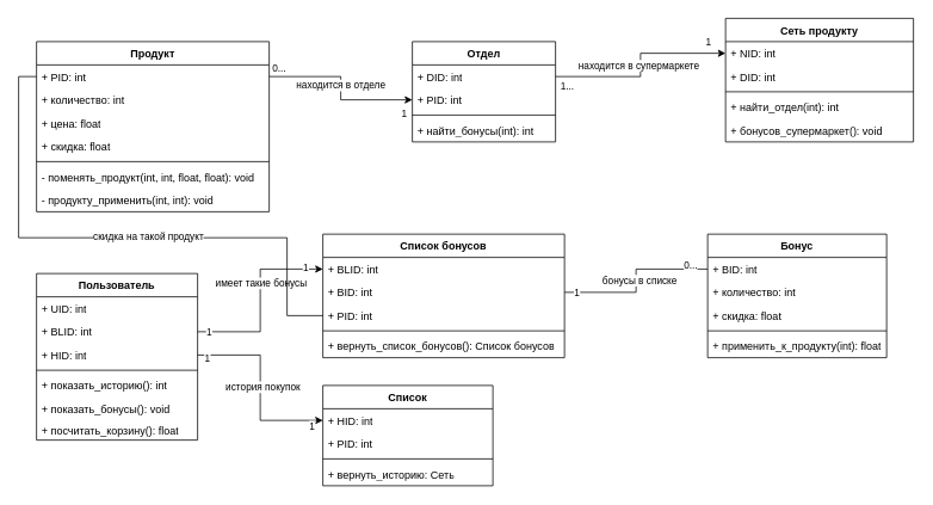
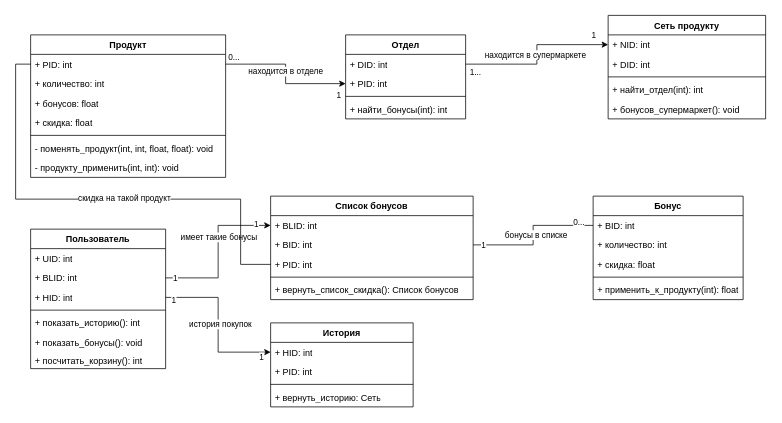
  <mxCell id="0" />
  <mxCell id="1" parent="0" />
  <mxCell id="2" value="Продукт" style="swimlane;fontStyle=1;align=center;verticalAlign=top;childLayout=stackLayout;horizontal=1;startSize=26;horizontalStack=0;resizeParent=1;resizeParentMax=0;resizeLast=0;collapsible=1;marginBottom=0;whiteSpace=wrap;html=1;" vertex="1" parent="1"><mxGeometry x="40" y="46" width="260" height="190" as="geometry" /></mxCell>
  <mxCell id="3" value="+ PID: int" style="text;strokeColor=none;fillColor=none;align=left;verticalAlign=top;spacingLeft=4;spacingRight=4;overflow=hidden;rotatable=0;points=[[0,0.5],[1,0.5]];portConstraint=eastwest;whiteSpace=wrap;html=1;" vertex="1" parent="2"><mxGeometry y="26" width="260" height="26" as="geometry" /></mxCell>
  <mxCell id="4" value="+ количество: int" style="text;strokeColor=none;fillColor=none;align=left;verticalAlign=top;spacingLeft=4;spacingRight=4;overflow=hidden;rotatable=0;points=[[0,0.5],[1,0.5]];portConstraint=eastwest;whiteSpace=wrap;html=1;" vertex="1" parent="2"><mxGeometry y="52" width="260" height="26" as="geometry" /></mxCell>
- <mxCell id="5" value="+ цена: float" style="text;strokeColor=none;fillColor=none;align=left;verticalAlign=top;spacingLeft=4;spacingRight=4;overflow=hidden;rotatable=0;points=[[0,0.5],[1,0.5]];portConstraint=eastwest;whiteSpace=wrap;html=1;" vertex="1" parent="2"><mxGeometry y="78" width="260" height="26" as="geometry" /></mxCell>
+ <mxCell id="5" value="+ бонусов: float" style="text;strokeColor=none;fillColor=none;align=left;verticalAlign=top;spacingLeft=4;spacingRight=4;overflow=hidden;rotatable=0;points=[[0,0.5],[1,0.5]];portConstraint=eastwest;whiteSpace=wrap;html=1;" vertex="1" parent="2"><mxGeometry y="78" width="260" height="26" as="geometry" /></mxCell>
  <mxCell id="6" value="+ скидка: float" style="text;strokeColor=none;fillColor=none;align=left;verticalAlign=top;spacingLeft=4;spacingRight=4;overflow=hidden;rotatable=0;points=[[0,0.5],[1,0.5]];portConstraint=eastwest;whiteSpace=wrap;html=1;" vertex="1" parent="2"><mxGeometry y="104" width="260" height="26" as="geometry" /></mxCell>
  <mxCell id="7" value="" style="line;strokeWidth=1;fillColor=none;align=left;verticalAlign=middle;spacingTop=-1;spacingLeft=3;spacingRight=3;rotatable=0;labelPosition=right;points=[];portConstraint=eastwest;strokeColor=inherit;" vertex="1" parent="2"><mxGeometry y="130" width="260" height="8" as="geometry" /></mxCell>
  <mxCell id="8" value="- поменять_продукт(int, int, float, float): void" style="text;strokeColor=none;fillColor=none;align=left;verticalAlign=top;spacingLeft=4;spacingRight=4;overflow=hidden;rotatable=0;points=[[0,0.5],[1,0.5]];portConstraint=eastwest;whiteSpace=wrap;html=1;" vertex="1" parent="2"><mxGeometry y="138" width="260" height="26" as="geometry" /></mxCell>
  <mxCell id="9" value="- продукту_применить(int, int): void" style="text;strokeColor=none;fillColor=none;align=left;verticalAlign=top;spacingLeft=4;spacingRight=4;overflow=hidden;rotatable=0;points=[[0,0.5],[1,0.5]];portConstraint=eastwest;whiteSpace=wrap;html=1;" vertex="1" parent="2"><mxGeometry y="164" width="260" height="26" as="geometry" /></mxCell>
  <mxCell id="10" value="Отдел" style="swimlane;fontStyle=1;align=center;verticalAlign=top;childLayout=stackLayout;horizontal=1;startSize=26;horizontalStack=0;resizeParent=1;resizeParentMax=0;resizeLast=0;collapsible=1;marginBottom=0;whiteSpace=wrap;html=1;" vertex="1" parent="1"><mxGeometry x="460" y="46" width="160" height="112" as="geometry" /></mxCell>
  <mxCell id="11" value="+ DID: int" style="text;strokeColor=none;fillColor=none;align=left;verticalAlign=top;spacingLeft=4;spacingRight=4;overflow=hidden;rotatable=0;points=[[0,0.5],[1,0.5]];portConstraint=eastwest;whiteSpace=wrap;html=1;" vertex="1" parent="10"><mxGeometry y="26" width="160" height="26" as="geometry" /></mxCell>
  <mxCell id="12" value="+ PID: int" style="text;strokeColor=none;fillColor=none;align=left;verticalAlign=top;spacingLeft=4;spacingRight=4;overflow=hidden;rotatable=0;points=[[0,0.5],[1,0.5]];portConstraint=eastwest;whiteSpace=wrap;html=1;" vertex="1" parent="10"><mxGeometry y="52" width="160" height="26" as="geometry" /></mxCell>
  <mxCell id="13" value="" style="line;strokeWidth=1;fillColor=none;align=left;verticalAlign=middle;spacingTop=-1;spacingLeft=3;spacingRight=3;rotatable=0;labelPosition=right;points=[];portConstraint=eastwest;strokeColor=inherit;" vertex="1" parent="10"><mxGeometry y="78" width="160" height="8" as="geometry" /></mxCell>
  <mxCell id="14" value="+ найти_бонусы(int): int" style="text;strokeColor=none;fillColor=none;align=left;verticalAlign=top;spacingLeft=4;spacingRight=4;overflow=hidden;rotatable=0;points=[[0,0.5],[1,0.5]];portConstraint=eastwest;whiteSpace=wrap;html=1;" vertex="1" parent="10"><mxGeometry y="86" width="160" height="26" as="geometry" /></mxCell>
  <mxCell id="15" value="Сеть продукту" style="swimlane;fontStyle=1;align=center;verticalAlign=top;childLayout=stackLayout;horizontal=1;startSize=26;horizontalStack=0;resizeParent=1;resizeParentMax=0;resizeLast=0;collapsible=1;marginBottom=0;whiteSpace=wrap;html=1;" vertex="1" parent="1"><mxGeometry x="810" y="20" width="210" height="138" as="geometry" /></mxCell>
  <mxCell id="16" value="+ NID: int" style="text;strokeColor=none;fillColor=none;align=left;verticalAlign=top;spacingLeft=4;spacingRight=4;overflow=hidden;rotatable=0;points=[[0,0.5],[1,0.5]];portConstraint=eastwest;whiteSpace=wrap;html=1;" vertex="1" parent="15"><mxGeometry y="26" width="210" height="26" as="geometry" /></mxCell>
  <mxCell id="17" value="+ DID: int" style="text;strokeColor=none;fillColor=none;align=left;verticalAlign=top;spacingLeft=4;spacingRight=4;overflow=hidden;rotatable=0;points=[[0,0.5],[1,0.5]];portConstraint=eastwest;whiteSpace=wrap;html=1;" vertex="1" parent="15"><mxGeometry y="52" width="210" height="26" as="geometry" /></mxCell>
  <mxCell id="18" value="" style="line;strokeWidth=1;fillColor=none;align=left;verticalAlign=middle;spacingTop=-1;spacingLeft=3;spacingRight=3;rotatable=0;labelPosition=right;points=[];portConstraint=eastwest;strokeColor=inherit;" vertex="1" parent="15"><mxGeometry y="78" width="210" height="8" as="geometry" /></mxCell>
  <mxCell id="19" value="+ найти_отдел(int): int" style="text;strokeColor=none;fillColor=none;align=left;verticalAlign=top;spacingLeft=4;spacingRight=4;overflow=hidden;rotatable=0;points=[[0,0.5],[1,0.5]];portConstraint=eastwest;whiteSpace=wrap;html=1;" vertex="1" parent="15"><mxGeometry y="86" width="210" height="26" as="geometry" /></mxCell>
  <mxCell id="20" value="+ бонусов_супермаркет(): void" style="text;strokeColor=none;fillColor=none;align=left;verticalAlign=top;spacingLeft=4;spacingRight=4;overflow=hidden;rotatable=0;points=[[0,0.5],[1,0.5]];portConstraint=eastwest;whiteSpace=wrap;html=1;" vertex="1" parent="15"><mxGeometry y="112" width="210" height="26" as="geometry" /></mxCell>
  <mxCell id="21" value="Пользователь" style="swimlane;fontStyle=1;align=center;verticalAlign=top;childLayout=stackLayout;horizontal=1;startSize=26;horizontalStack=0;resizeParent=1;resizeParentMax=0;resizeLast=0;collapsible=1;marginBottom=0;whiteSpace=wrap;html=1;" vertex="1" parent="1"><mxGeometry x="40" y="305" width="180" height="186" as="geometry" /></mxCell>
  <mxCell id="22" value="+ UID: int" style="text;strokeColor=none;fillColor=none;align=left;verticalAlign=top;spacingLeft=4;spacingRight=4;overflow=hidden;rotatable=0;points=[[0,0.5],[1,0.5]];portConstraint=eastwest;whiteSpace=wrap;html=1;" vertex="1" parent="21"><mxGeometry y="26" width="180" height="26" as="geometry" /></mxCell>
  <mxCell id="23" value="+ BLID: int" style="text;strokeColor=none;fillColor=none;align=left;verticalAlign=top;spacingLeft=4;spacingRight=4;overflow=hidden;rotatable=0;points=[[0,0.5],[1,0.5]];portConstraint=eastwest;whiteSpace=wrap;html=1;" vertex="1" parent="21"><mxGeometry y="52" width="180" height="26" as="geometry" /></mxCell>
  <mxCell id="24" value="+ HID: int" style="text;strokeColor=none;fillColor=none;align=left;verticalAlign=top;spacingLeft=4;spacingRight=4;overflow=hidden;rotatable=0;points=[[0,0.5],[1,0.5]];portConstraint=eastwest;whiteSpace=wrap;html=1;" vertex="1" parent="21"><mxGeometry y="78" width="180" height="26" as="geometry" /></mxCell>
  <mxCell id="25" value="" style="line;strokeWidth=1;fillColor=none;align=left;verticalAlign=middle;spacingTop=-1;spacingLeft=3;spacingRight=3;rotatable=0;labelPosition=right;points=[];portConstraint=eastwest;strokeColor=inherit;" vertex="1" parent="21"><mxGeometry y="104" width="180" height="8" as="geometry" /></mxCell>
  <mxCell id="26" value="+ показать_историю(): int" style="text;strokeColor=none;fillColor=none;align=left;verticalAlign=top;spacingLeft=4;spacingRight=4;overflow=hidden;rotatable=0;points=[[0,0.5],[1,0.5]];portConstraint=eastwest;whiteSpace=wrap;html=1;" vertex="1" parent="21"><mxGeometry y="112" width="180" height="26" as="geometry" /></mxCell>
  <mxCell id="27" value="+ показать_бонусы(): void" style="text;strokeColor=none;fillColor=none;align=left;verticalAlign=top;spacingLeft=4;spacingRight=4;overflow=hidden;rotatable=0;points=[[0,0.5],[1,0.5]];portConstraint=eastwest;whiteSpace=wrap;html=1;" vertex="1" parent="21"><mxGeometry y="138" width="180" height="24" as="geometry" /></mxCell>
- <mxCell id="28" value="+ посчитать_корзину(): float" style="text;strokeColor=none;fillColor=none;align=left;verticalAlign=top;spacingLeft=4;spacingRight=4;overflow=hidden;rotatable=0;points=[[0,0.5],[1,0.5]];portConstraint=eastwest;whiteSpace=wrap;html=1;" vertex="1" parent="21"><mxGeometry y="162" width="180" height="24" as="geometry" /></mxCell>
- <mxCell id="29" value="Список" style="swimlane;fontStyle=1;align=center;verticalAlign=top;childLayout=stackLayout;horizontal=1;startSize=26;horizontalStack=0;resizeParent=1;resizeParentMax=0;resizeLast=0;collapsible=1;marginBottom=0;whiteSpace=wrap;html=1;" vertex="1" parent="1"><mxGeometry x="360" y="430" width="190" height="112" as="geometry" /></mxCell>
+ <mxCell id="28" value="+ посчитать_корзину(): int" style="text;strokeColor=none;fillColor=none;align=left;verticalAlign=top;spacingLeft=4;spacingRight=4;overflow=hidden;rotatable=0;points=[[0,0.5],[1,0.5]];portConstraint=eastwest;whiteSpace=wrap;html=1;" vertex="1" parent="21"><mxGeometry y="162" width="180" height="24" as="geometry" /></mxCell>
+ <mxCell id="29" value="История" style="swimlane;fontStyle=1;align=center;verticalAlign=top;childLayout=stackLayout;horizontal=1;startSize=26;horizontalStack=0;resizeParent=1;resizeParentMax=0;resizeLast=0;collapsible=1;marginBottom=0;whiteSpace=wrap;html=1;" vertex="1" parent="1"><mxGeometry x="360" y="430" width="190" height="112" as="geometry" /></mxCell>
  <mxCell id="30" value="+ HID: int" style="text;strokeColor=none;fillColor=none;align=left;verticalAlign=top;spacingLeft=4;spacingRight=4;overflow=hidden;rotatable=0;points=[[0,0.5],[1,0.5]];portConstraint=eastwest;whiteSpace=wrap;html=1;" vertex="1" parent="29"><mxGeometry y="26" width="190" height="26" as="geometry" /></mxCell>
  <mxCell id="31" value="+ PID: int" style="text;strokeColor=none;fillColor=none;align=left;verticalAlign=top;spacingLeft=4;spacingRight=4;overflow=hidden;rotatable=0;points=[[0,0.5],[1,0.5]];portConstraint=eastwest;whiteSpace=wrap;html=1;" vertex="1" parent="29"><mxGeometry y="52" width="190" height="26" as="geometry" /></mxCell>
  <mxCell id="32" value="" style="line;strokeWidth=1;fillColor=none;align=left;verticalAlign=middle;spacingTop=-1;spacingLeft=3;spacingRight=3;rotatable=0;labelPosition=right;points=[];portConstraint=eastwest;strokeColor=inherit;" vertex="1" parent="29"><mxGeometry y="78" width="190" height="8" as="geometry" /></mxCell>
  <mxCell id="33" value="+ вернуть_историю: Сеть" style="text;strokeColor=none;fillColor=none;align=left;verticalAlign=top;spacingLeft=4;spacingRight=4;overflow=hidden;rotatable=0;points=[[0,0.5],[1,0.5]];portConstraint=eastwest;whiteSpace=wrap;html=1;" vertex="1" parent="29"><mxGeometry y="86" width="190" height="26" as="geometry" /></mxCell>
  <mxCell id="34" value="Список бонусов" style="swimlane;fontStyle=1;align=center;verticalAlign=top;childLayout=stackLayout;horizontal=1;startSize=26;horizontalStack=0;resizeParent=1;resizeParentMax=0;resizeLast=0;collapsible=1;marginBottom=0;whiteSpace=wrap;html=1;" vertex="1" parent="1"><mxGeometry x="360" y="261" width="270" height="138" as="geometry" /></mxCell>
  <mxCell id="35" value="+ BLID: int" style="text;strokeColor=none;fillColor=none;align=left;verticalAlign=top;spacingLeft=4;spacingRight=4;overflow=hidden;rotatable=0;points=[[0,0.5],[1,0.5]];portConstraint=eastwest;whiteSpace=wrap;html=1;" vertex="1" parent="34"><mxGeometry y="26" width="270" height="26" as="geometry" /></mxCell>
  <mxCell id="36" value="+ BID: int" style="text;strokeColor=none;fillColor=none;align=left;verticalAlign=top;spacingLeft=4;spacingRight=4;overflow=hidden;rotatable=0;points=[[0,0.5],[1,0.5]];portConstraint=eastwest;whiteSpace=wrap;html=1;" vertex="1" parent="34"><mxGeometry y="52" width="270" height="26" as="geometry" /></mxCell>
  <mxCell id="37" value="+ PID: int" style="text;strokeColor=none;fillColor=none;align=left;verticalAlign=top;spacingLeft=4;spacingRight=4;overflow=hidden;rotatable=0;points=[[0,0.5],[1,0.5]];portConstraint=eastwest;whiteSpace=wrap;html=1;" vertex="1" parent="34"><mxGeometry y="78" width="270" height="26" as="geometry" /></mxCell>
  <mxCell id="38" value="" style="line;strokeWidth=1;fillColor=none;align=left;verticalAlign=middle;spacingTop=-1;spacingLeft=3;spacingRight=3;rotatable=0;labelPosition=right;points=[];portConstraint=eastwest;strokeColor=inherit;" vertex="1" parent="34"><mxGeometry y="104" width="270" height="8" as="geometry" /></mxCell>
- <mxCell id="39" value="+ вернуть_список_бонусов(): Список бонусов" style="text;strokeColor=none;fillColor=none;align=left;verticalAlign=top;spacingLeft=4;spacingRight=4;overflow=hidden;rotatable=0;points=[[0,0.5],[1,0.5]];portConstraint=eastwest;whiteSpace=wrap;html=1;" vertex="1" parent="34"><mxGeometry y="112" width="270" height="26" as="geometry" /></mxCell>
+ <mxCell id="39" value="+ вернуть_список_скидка(): Список бонусов" style="text;strokeColor=none;fillColor=none;align=left;verticalAlign=top;spacingLeft=4;spacingRight=4;overflow=hidden;rotatable=0;points=[[0,0.5],[1,0.5]];portConstraint=eastwest;whiteSpace=wrap;html=1;" vertex="1" parent="34"><mxGeometry y="112" width="270" height="26" as="geometry" /></mxCell>
  <mxCell id="40" value="Бонус" style="swimlane;fontStyle=1;align=center;verticalAlign=top;childLayout=stackLayout;horizontal=1;startSize=26;horizontalStack=0;resizeParent=1;resizeParentMax=0;resizeLast=0;collapsible=1;marginBottom=0;whiteSpace=wrap;html=1;" vertex="1" parent="1"><mxGeometry x="790" y="261" width="200" height="138" as="geometry" /></mxCell>
  <mxCell id="41" value="+ BID: int" style="text;strokeColor=none;fillColor=none;align=left;verticalAlign=top;spacingLeft=4;spacingRight=4;overflow=hidden;rotatable=0;points=[[0,0.5],[1,0.5]];portConstraint=eastwest;whiteSpace=wrap;html=1;" vertex="1" parent="40"><mxGeometry y="26" width="200" height="26" as="geometry" /></mxCell>
  <mxCell id="42" value="+ количество: int" style="text;strokeColor=none;fillColor=none;align=left;verticalAlign=top;spacingLeft=4;spacingRight=4;overflow=hidden;rotatable=0;points=[[0,0.5],[1,0.5]];portConstraint=eastwest;whiteSpace=wrap;html=1;" vertex="1" parent="40"><mxGeometry y="52" width="200" height="26" as="geometry" /></mxCell>
  <mxCell id="43" value="+ скидка: float" style="text;strokeColor=none;fillColor=none;align=left;verticalAlign=top;spacingLeft=4;spacingRight=4;overflow=hidden;rotatable=0;points=[[0,0.5],[1,0.5]];portConstraint=eastwest;whiteSpace=wrap;html=1;" vertex="1" parent="40"><mxGeometry y="78" width="200" height="26" as="geometry" /></mxCell>
  <mxCell id="44" value="" style="line;strokeWidth=1;fillColor=none;align=left;verticalAlign=middle;spacingTop=-1;spacingLeft=3;spacingRight=3;rotatable=0;labelPosition=right;points=[];portConstraint=eastwest;strokeColor=inherit;" vertex="1" parent="40"><mxGeometry y="104" width="200" height="8" as="geometry" /></mxCell>
  <mxCell id="45" value="+ применить_к_продукту(int): float" style="text;strokeColor=none;fillColor=none;align=left;verticalAlign=top;spacingLeft=4;spacingRight=4;overflow=hidden;rotatable=0;points=[[0,0.5],[1,0.5]];portConstraint=eastwest;whiteSpace=wrap;html=1;" vertex="1" parent="40"><mxGeometry y="112" width="200" height="26" as="geometry" /></mxCell>
  <mxCell id="46" style="edgeStyle=orthogonalEdgeStyle;rounded=0;orthogonalLoop=1;jettySize=auto;html=1;entryX=0;entryY=0.5;entryDx=0;entryDy=0;" edge="1" parent="1" source="11" target="16"><mxGeometry relative="1" as="geometry" /></mxCell>
  <mxCell id="47" value="находится в супермаркете" style="edgeLabel;html=1;align=center;verticalAlign=middle;resizable=0;points=[];" vertex="1" connectable="0" parent="46"><mxGeometry x="-0.029" y="3" relative="1" as="geometry"><mxPoint y="-3" as="offset" /></mxGeometry></mxCell>
  <mxCell id="48" value="1..." style="edgeLabel;html=1;align=center;verticalAlign=middle;resizable=0;points=[];" vertex="1" connectable="0" parent="46"><mxGeometry x="-0.891" y="2" relative="1" as="geometry"><mxPoint y="12" as="offset" /></mxGeometry></mxCell>
  <mxCell id="49" value="1" style="edgeLabel;html=1;align=center;verticalAlign=middle;resizable=0;points=[];" vertex="1" connectable="0" parent="46"><mxGeometry x="0.859" relative="1" as="geometry"><mxPoint x="-5" y="-14" as="offset" /></mxGeometry></mxCell>
  <mxCell id="50" style="edgeStyle=orthogonalEdgeStyle;rounded=0;orthogonalLoop=1;jettySize=auto;html=1;entryX=0;entryY=0.5;entryDx=0;entryDy=0;" edge="1" parent="1" source="3" target="12"><mxGeometry relative="1" as="geometry" /></mxCell>
  <mxCell id="51" value="находится в отделе" style="edgeLabel;html=1;align=center;verticalAlign=middle;resizable=0;points=[];" vertex="1" connectable="0" parent="50"><mxGeometry x="-0.042" y="-1" relative="1" as="geometry"><mxPoint as="offset" /></mxGeometry></mxCell>
  <mxCell id="52" value="0..." style="edgeLabel;html=1;align=center;verticalAlign=middle;resizable=0;points=[];" vertex="1" connectable="0" parent="50"><mxGeometry x="-0.809" y="2" relative="1" as="geometry"><mxPoint x="-8" y="-8" as="offset" /></mxGeometry></mxCell>
  <mxCell id="53" value="1" style="edgeLabel;html=1;align=center;verticalAlign=middle;resizable=0;points=[];" vertex="1" connectable="0" parent="50"><mxGeometry x="0.686" y="-1" relative="1" as="geometry"><mxPoint x="19" y="13" as="offset" /></mxGeometry></mxCell>
  <mxCell id="54" style="edgeStyle=orthogonalEdgeStyle;rounded=0;orthogonalLoop=1;jettySize=auto;html=1;entryX=0;entryY=0.5;entryDx=0;entryDy=0;" edge="1" parent="1" source="23" target="35"><mxGeometry relative="1" as="geometry" /></mxCell>
  <mxCell id="55" value="имеет такие бонусы" style="edgeLabel;html=1;align=center;verticalAlign=middle;resizable=0;points=[];" vertex="1" connectable="0" parent="54"><mxGeometry x="-0.027" y="4" relative="1" as="geometry"><mxPoint x="4" y="-23" as="offset" /></mxGeometry></mxCell>
  <mxCell id="56" value="1" style="edgeLabel;html=1;align=center;verticalAlign=middle;resizable=0;points=[];" vertex="1" connectable="0" parent="54"><mxGeometry x="-0.884" relative="1" as="geometry"><mxPoint as="offset" /></mxGeometry></mxCell>
  <mxCell id="57" value="1" style="edgeLabel;html=1;align=center;verticalAlign=middle;resizable=0;points=[];" vertex="1" connectable="0" parent="54"><mxGeometry x="0.811" y="3" relative="1" as="geometry"><mxPoint as="offset" /></mxGeometry></mxCell>
  <mxCell id="58" style="edgeStyle=orthogonalEdgeStyle;rounded=0;orthogonalLoop=1;jettySize=auto;html=1;" edge="1" parent="1" source="24" target="30"><mxGeometry relative="1" as="geometry" /></mxCell>
  <mxCell id="59" value="история покупок" style="edgeLabel;html=1;align=center;verticalAlign=middle;resizable=0;points=[];" vertex="1" connectable="0" parent="58"><mxGeometry x="-0.016" y="2" relative="1" as="geometry"><mxPoint as="offset" /></mxGeometry></mxCell>
  <mxCell id="60" value="1" style="edgeLabel;html=1;align=center;verticalAlign=middle;resizable=0;points=[];" vertex="1" connectable="0" parent="58"><mxGeometry x="0.88" y="-1" relative="1" as="geometry"><mxPoint y="5" as="offset" /></mxGeometry></mxCell>
  <mxCell id="61" value="1" style="edgeLabel;html=1;align=center;verticalAlign=middle;resizable=0;points=[];" vertex="1" connectable="0" parent="58"><mxGeometry x="-0.839" y="1" relative="1" as="geometry"><mxPoint x="-7" y="4" as="offset" /></mxGeometry></mxCell>
  <mxCell id="62" style="edgeStyle=orthogonalEdgeStyle;rounded=0;orthogonalLoop=1;jettySize=auto;html=1;entryX=0;entryY=0.5;entryDx=0;entryDy=0;endArrow=none;endFill=0;" edge="1" parent="1" source="36" target="41"><mxGeometry relative="1" as="geometry" /></mxCell>
  <mxCell id="63" value="бонусы в списке" style="edgeLabel;html=1;align=center;verticalAlign=middle;resizable=0;points=[];" vertex="1" connectable="0" parent="62"><mxGeometry x="0.013" y="-3" relative="1" as="geometry"><mxPoint as="offset" /></mxGeometry></mxCell>
  <mxCell id="64" value="1" style="edgeLabel;html=1;align=center;verticalAlign=middle;resizable=0;points=[];" vertex="1" connectable="0" parent="62"><mxGeometry x="-0.865" y="1" relative="1" as="geometry"><mxPoint as="offset" /></mxGeometry></mxCell>
  <mxCell id="65" value="0..." style="edgeLabel;html=1;align=center;verticalAlign=middle;resizable=0;points=[];" vertex="1" connectable="0" parent="62"><mxGeometry x="0.834" y="2" relative="1" as="geometry"><mxPoint x="-5" y="-3" as="offset" /></mxGeometry></mxCell>
  <mxCell id="66" value="" style="endArrow=none;html=1;edgeStyle=orthogonalEdgeStyle;rounded=0;entryX=0;entryY=0.5;entryDx=0;entryDy=0;exitX=0;exitY=0.5;exitDx=0;exitDy=0;" edge="1" parent="1" source="3" target="37"><mxGeometry relative="1" as="geometry"><mxPoint x="110" y="265" as="sourcePoint" /><mxPoint x="270" y="265" as="targetPoint" /><Array as="points"><mxPoint x="20" y="85" /><mxPoint x="20" y="265" /><mxPoint x="320" y="265" /><mxPoint x="320" y="352" /></Array></mxGeometry></mxCell>
  <mxCell id="67" value="скидка на такой продукт" style="edgeLabel;html=1;align=center;verticalAlign=middle;resizable=0;points=[];" vertex="1" connectable="0" parent="66"><mxGeometry x="0.098" y="2" relative="1" as="geometry"><mxPoint as="offset" /></mxGeometry></mxCell>
